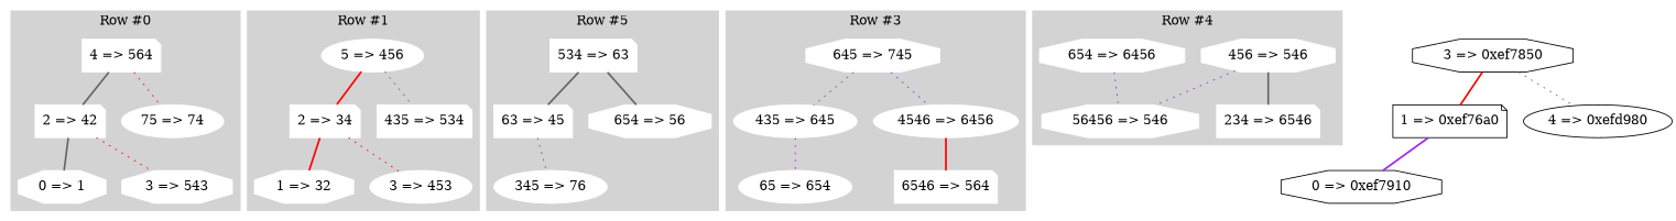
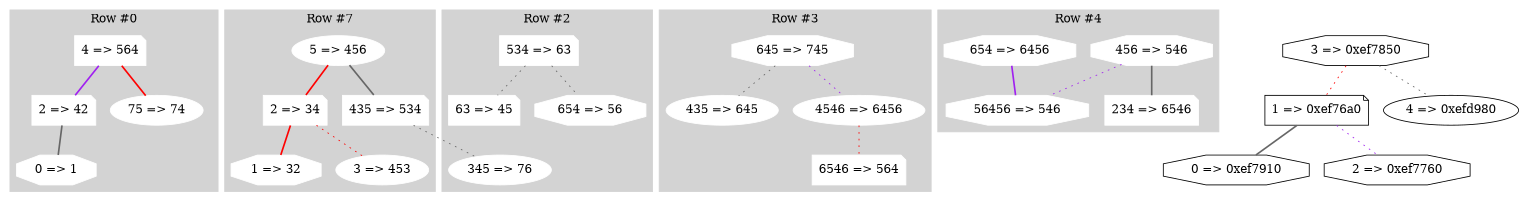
  strict graph {
    fontname="DejaVu Serif"
    node [color=white fontname="DejaVu Serif" shape=octagon style=filled]
    edge [color=gray40 fontname="DejaVu Serif" style=dotted]
    n1 [label="4 => 564" shape=note]
    n2 [label="2 => 42" shape=note]
    n3 [label="75 => 74" shape=ellipse]
    n4 [label="0 => 1"]
-   n5 [label="3 => 543"]
    n6 [label="5 => 456" shape=ellipse]
    n7 [label="2 => 34" shape=note]
    n8 [label="435 => 534" shape=note]
    n9 [label="1 => 32"]
    n10 [label="3 => 453" shape=ellipse]
    n11 [label="534 => 63" shape=note]
    n12 [label="63 => 45" shape=note]
    n13 [label="654 => 56"]
    n14 [label="345 => 76" shape=ellipse]
    n15 [label="645 => 745"]
    n16 [label="435 => 645" shape=ellipse]
    n17 [label="4546 => 6456" shape=ellipse]
-   n18 [label="65 => 654" shape=ellipse]
    n19 [label="6546 => 564" shape=note]
    n20 [label="456 => 546"]
    n21 [label="234 => 6546" shape=note]
    n22 [label="654 => 6456"]
    n23 [label="56456 => 546"]
    n24 [label="3 => 0xef7850" color="" style=""]
    n25 [label="1 => 0xef76a0" shape=note color="" style=""]
    n26 [label="4 => 0xefd980" shape=ellipse color="" style=""]
    n27 [label="0 => 0xef7910" color="" style=""]
+   n28 [label="2 => 0xef7760" color="" style=""]
    subgraph cluster_1 {
      color=lightgrey
      label="Row #0"
      style=filled
      n1
      n2
      n3
      n4
-     n5
    }
    subgraph cluster_2 {
      color=lightgrey
-     label="Row #1"
+     label="Row #7"
      style=filled
      n6
      n7
      n8
      n9
      n10
    }
    subgraph cluster_3 {
      color=lightgrey
-     label="Row #5"
+     label="Row #2"
      style=filled
      n11
      n12
      n13
      n14
    }
    subgraph cluster_4 {
      color=lightgrey
      label="Row #3"
      style=filled
      n15
      n16
      n17
-     n18
      n19
    }
    subgraph cluster_5 {
      color=lightgrey
      label="Row #4"
      style=filled
      n20
      n21
      n22
      n23
    }
-   n1 -- n2 [style=bold]
-   n1 -- n3 [color=red]
+   n1 -- n2 [color=purple style=bold]
+   n1 -- n3 [color=red style=bold]
    n2 -- n4 [style=bold]
-   n2 -- n5 [color=red]
    n6 -- n7 [color=red style=bold]
-   n6 -- n8
+   n6 -- n8 [style=bold]
    n7 -- n9 [color=red style=bold]
    n7 -- n10 [color=red]
-   n11 -- n12 [style=bold]
-   n11 -- n13 [style=bold]
-   n12 -- n14
+   n11 -- n12
+   n11 -- n13
+   n8 -- n14
    n15 -- n16
    n15 -- n17 [color=purple]
-   n16 -- n18 [color=purple]
-   n17 -- n19 [color=red style=bold]
+   n17 -- n19 [color=red]
    n20 -- n21 [style=bold]
    n20 -- n23 [color=purple]
-   n22 -- n23 [color=purple]
-   n24 -- n25 [color=red style=bold]
+   n22 -- n23 [color=purple style=bold]
+   n24 -- n25 [color=red]
    n24 -- n26
-   n25 -- n27 [color=purple style=bold]
+   n25 -- n27 [style=bold]
+   n25 -- n28 [color=purple]
  }
